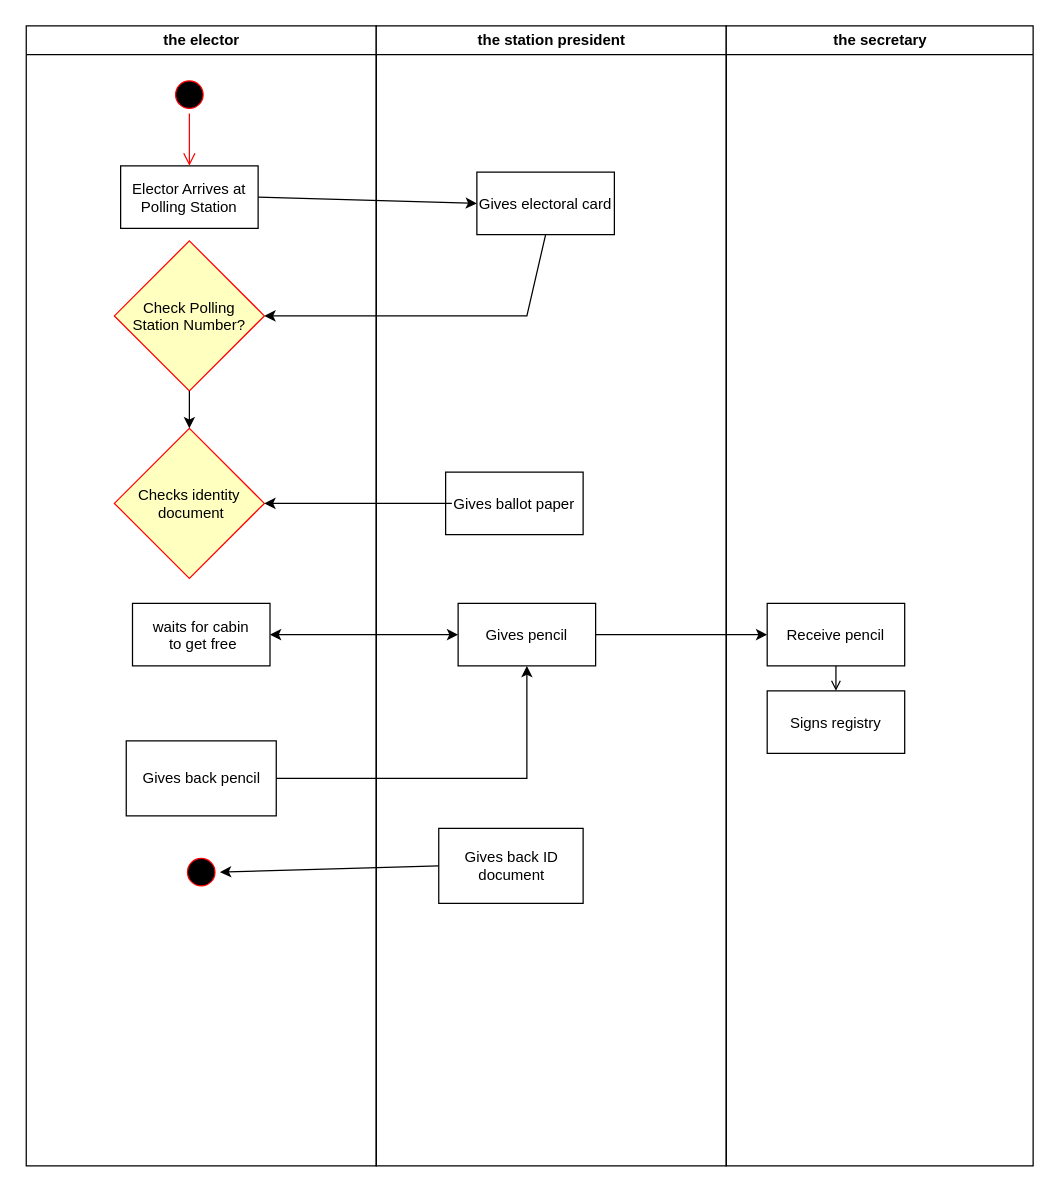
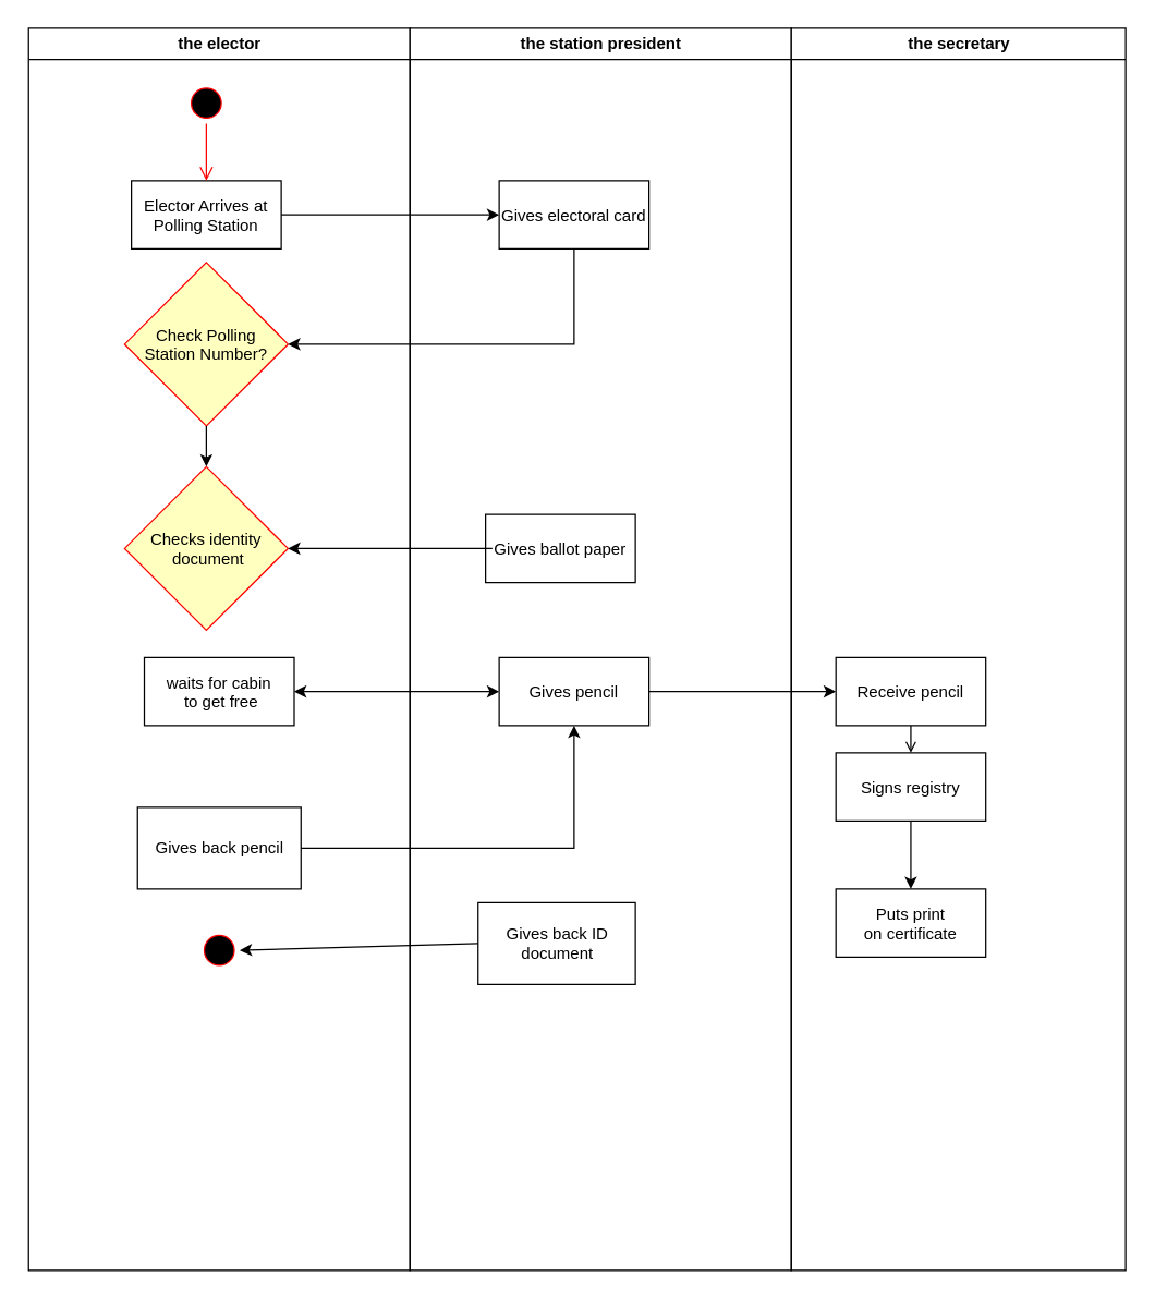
  <mxCell id="0" />
  <mxCell id="1" parent="0" />
  <mxCell id="2" value="the elector" style="swimlane;whiteSpace=wrap" parent="1" vertex="1"><mxGeometry x="20.5" y="20" width="280" height="912" as="geometry" /></mxCell>
  <mxCell id="3" value="" style="ellipse;shape=startState;fillColor=#000000;strokeColor=#ff0000;" parent="2" vertex="1"><mxGeometry x="115.5" y="40" width="30" height="30" as="geometry" /></mxCell>
  <mxCell id="4" value="Check Polling &#10;Station Number?" style="rhombus;fillColor=#ffffc0;strokeColor=#ff0000;" parent="2" vertex="1"><mxGeometry x="70.5" y="172" width="120" height="120" as="geometry" /></mxCell>
  <mxCell id="5" value="Elector Arrives at &#10;Polling Station" style="" parent="2" vertex="1"><mxGeometry x="75.5" y="112" width="110" height="50" as="geometry" /></mxCell>
  <mxCell id="6" value="" style="edgeStyle=elbowEdgeStyle;elbow=horizontal;verticalAlign=bottom;endArrow=open;endSize=8;strokeColor=#FF0000;endFill=1;rounded=0" parent="2" source="3" target="5" edge="1"><mxGeometry x="100" y="40" as="geometry"><mxPoint x="115" y="110" as="targetPoint" /></mxGeometry></mxCell>
  <mxCell id="7" value="Checks identity&#10; document" style="rhombus;fillColor=#ffffc0;strokeColor=#ff0000;" parent="2" vertex="1"><mxGeometry x="70.5" y="322" width="120" height="120" as="geometry" /></mxCell>
  <mxCell id="8" value="" style="endArrow=classic;html=1;rounded=0;exitX=0.5;exitY=1;exitDx=0;exitDy=0;entryX=0.5;entryY=0;entryDx=0;entryDy=0;" parent="2" source="4" target="7" edge="1"><mxGeometry width="50" height="50" relative="1" as="geometry"><mxPoint x="365.5" y="442" as="sourcePoint" /><mxPoint x="415.5" y="392" as="targetPoint" /></mxGeometry></mxCell>
  <mxCell id="9" value="waits for cabin&#10; to get free" style="" parent="2" vertex="1"><mxGeometry x="85" y="462" width="110" height="50" as="geometry" /></mxCell>
  <mxCell id="10" value="Gives back pencil" style="rounded=0;whiteSpace=wrap;html=1;" parent="2" vertex="1"><mxGeometry x="80" y="572" width="120" height="60" as="geometry" /></mxCell>
  <mxCell id="11" value="" style="ellipse;shape=startState;fillColor=#000000;strokeColor=#ff0000;" parent="2" vertex="1"><mxGeometry x="125" y="662" width="30" height="30" as="geometry" /></mxCell>
  <mxCell id="12" value="the station president" style="swimlane;whiteSpace=wrap" parent="1" vertex="1"><mxGeometry x="300.5" y="20" width="280" height="912" as="geometry" /></mxCell>
- <mxCell id="13" value="Gives electoral card" style="" parent="12" vertex="1"><mxGeometry x="80.5" y="117" width="110" height="50" as="geometry" /></mxCell>
+ <mxCell id="13" value="Gives electoral card" style="" parent="12" vertex="1"><mxGeometry x="65.5" y="112" width="110" height="50" as="geometry" /></mxCell>
  <mxCell id="14" value="Gives ballot paper" style="" parent="12" vertex="1"><mxGeometry x="55.5" y="357" width="110" height="50" as="geometry" /></mxCell>
  <mxCell id="15" value="Gives pencil" style="" parent="12" vertex="1"><mxGeometry x="65.5" y="462" width="110" height="50" as="geometry" /></mxCell>
  <mxCell id="16" value="Gives back ID document" style="rounded=0;whiteSpace=wrap;html=1;" parent="12" vertex="1"><mxGeometry x="50" y="642" width="115.5" height="60" as="geometry" /></mxCell>
  <mxCell id="17" value="the secretary" style="swimlane;whiteSpace=wrap" parent="1" vertex="1"><mxGeometry x="580.5" y="20" width="245.5" height="912" as="geometry" /></mxCell>
  <mxCell id="18" value="Receive pencil" style="" parent="17" vertex="1"><mxGeometry x="32.75" y="462" width="110" height="50" as="geometry" /></mxCell>
  <mxCell id="19" value="Signs registry" style="" parent="17" vertex="1"><mxGeometry x="32.75" y="532" width="110" height="50" as="geometry" /></mxCell>
+ <mxCell id="20" value=" Puts print &#10;on certificate" style="" parent="17" vertex="1"><mxGeometry x="32.75" y="632" width="110" height="50" as="geometry" /></mxCell>
+ <mxCell id="21" value="" style="endArrow=classic;html=1;rounded=0;exitX=0.5;exitY=1;exitDx=0;exitDy=0;entryX=0.5;entryY=0;entryDx=0;entryDy=0;" parent="17" source="19" target="20" edge="1"><mxGeometry width="50" height="50" relative="1" as="geometry"><mxPoint x="25.5" y="542" as="sourcePoint" /><mxPoint x="75.5" y="492" as="targetPoint" /></mxGeometry></mxCell>
  <mxCell id="22" value="" style="endArrow=open;html=1;rounded=0;entryX=0.5;entryY=0;entryDx=0;entryDy=0;exitX=0.5;exitY=1;exitDx=0;exitDy=0;" parent="17" source="18" target="19" edge="1"><mxGeometry width="50" height="50" relative="1" as="geometry"><mxPoint x="25.5" y="542" as="sourcePoint" /><mxPoint x="75.5" y="492" as="targetPoint" /></mxGeometry></mxCell>
  <mxCell id="23" value="" style="endArrow=classic;html=1;rounded=0;exitX=1;exitY=0.5;exitDx=0;exitDy=0;entryX=0;entryY=0.5;entryDx=0;entryDy=0;" parent="1" source="5" target="13" edge="1"><mxGeometry width="50" height="50" relative="1" as="geometry"><mxPoint x="346" y="192" as="sourcePoint" /><mxPoint x="396" y="142" as="targetPoint" /></mxGeometry></mxCell>
  <mxCell id="24" value="" style="endArrow=classic;html=1;rounded=0;exitX=0.5;exitY=1;exitDx=0;exitDy=0;entryX=1;entryY=0.5;entryDx=0;entryDy=0;" parent="1" source="13" target="4" edge="1"><mxGeometry width="50" height="50" relative="1" as="geometry"><mxPoint x="346" y="192" as="sourcePoint" /><mxPoint x="396" y="142" as="targetPoint" /><Array as="points"><mxPoint x="421" y="252" /></Array></mxGeometry></mxCell>
  <mxCell id="25" value="" style="endArrow=classic;html=1;rounded=0;exitX=0;exitY=0.5;exitDx=0;exitDy=0;entryX=1;entryY=0.5;entryDx=0;entryDy=0;" parent="1" target="7" edge="1"><mxGeometry width="50" height="50" relative="1" as="geometry"><mxPoint x="361" y="402" as="sourcePoint" /><mxPoint x="436" y="412" as="targetPoint" /></mxGeometry></mxCell>
  <mxCell id="26" value="" style="endArrow=classic;html=1;rounded=0;exitX=1;exitY=0.5;exitDx=0;exitDy=0;entryX=0;entryY=0.5;entryDx=0;entryDy=0;" parent="1" source="15" target="18" edge="1"><mxGeometry width="50" height="50" relative="1" as="geometry"><mxPoint x="476" y="492" as="sourcePoint" /><mxPoint x="526" y="442" as="targetPoint" /></mxGeometry></mxCell>
  <mxCell id="27" value="" style="endArrow=classic;startArrow=classic;html=1;rounded=0;entryX=0;entryY=0.5;entryDx=0;entryDy=0;" parent="1" source="9" target="15" edge="1"><mxGeometry width="50" height="50" relative="1" as="geometry"><mxPoint x="51" y="429" as="sourcePoint" /><mxPoint x="286.211" y="507" as="targetPoint" /></mxGeometry></mxCell>
  <mxCell id="28" value="" style="endArrow=classic;html=1;rounded=0;exitX=1;exitY=0.5;exitDx=0;exitDy=0;entryX=0.5;entryY=1;entryDx=0;entryDy=0;" parent="1" source="10" target="15" edge="1"><mxGeometry width="50" height="50" relative="1" as="geometry"><mxPoint x="606" y="562" as="sourcePoint" /><mxPoint x="656" y="512" as="targetPoint" /><Array as="points"><mxPoint x="421" y="622" /></Array></mxGeometry></mxCell>
  <mxCell id="29" value="" style="endArrow=classic;html=1;rounded=0;exitX=0;exitY=0.5;exitDx=0;exitDy=0;entryX=1;entryY=0.5;entryDx=0;entryDy=0;" parent="1" source="16" target="11" edge="1"><mxGeometry width="50" height="50" relative="1" as="geometry"><mxPoint x="606" y="562" as="sourcePoint" /><mxPoint x="656" y="512" as="targetPoint" /></mxGeometry></mxCell>
